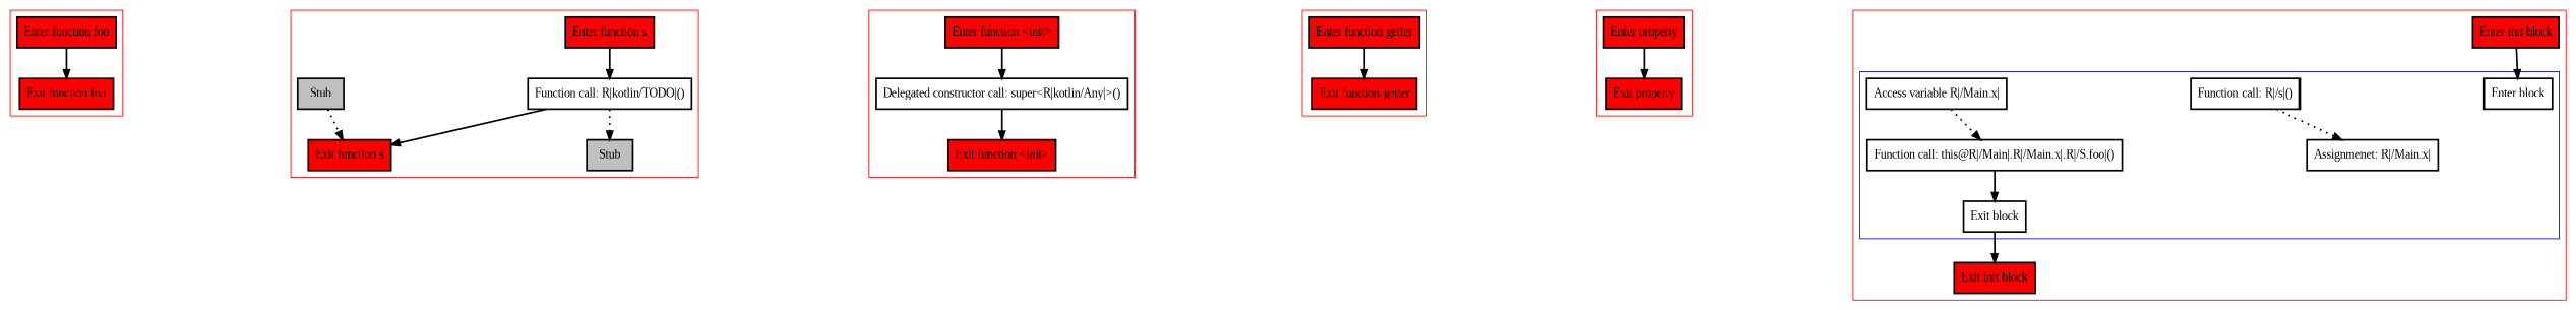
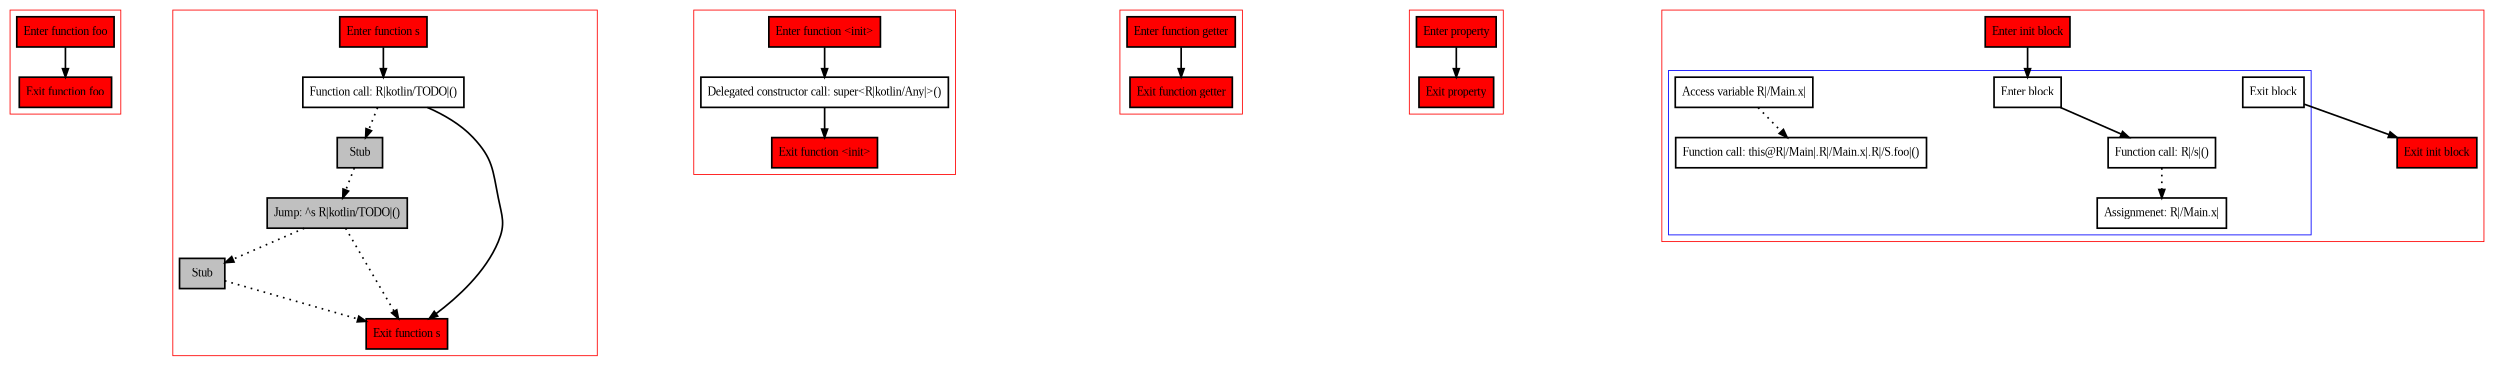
  digraph {
    fontname="Liberation Serif"
    nodesep=3
    node [fillcolor=red fontname="Liberation Serif" penwidth=2 shape=box style=filled]
    edge [fontname="Liberation Serif" penwidth=2]
    n1 [label="Enter function foo"]
    n2 [label="Exit function foo"]
    n3 [label="Enter function s"]
    n4 [label="Function call: R|kotlin/TODO|()" fillcolor="" style=""]
    n5 [fillcolor=gray label=Stub]
+   n6 [fillcolor=gray label="Jump: ^s R|kotlin/TODO|()"]
    n7 [fillcolor=gray label=Stub]
    n8 [label="Exit function s"]
    n9 [label="Enter function <init>"]
    n10 [label="Delegated constructor call: super<R|kotlin/Any|>()" fillcolor="" style=""]
    n11 [label="Exit function <init>"]
    n12 [label="Enter function getter"]
    n13 [label="Exit function getter"]
    n14 [label="Enter property"]
    n15 [label="Exit property"]
    n16 [label="Enter block" fillcolor="" style=""]
    n17 [label="Function call: R|/s|()" fillcolor="" style=""]
    n18 [label="Assignmenet: R|/Main.x|" fillcolor="" style=""]
    n19 [label="Access variable R|/Main.x|" fillcolor="" style=""]
    n20 [label="Function call: this@R|/Main|.R|/Main.x|.R|/S.foo|()" fillcolor="" style=""]
    n21 [label="Exit block" fillcolor="" style=""]
    n22 [label="Enter init block"]
    n23 [label="Exit init block"]
    subgraph cluster_1 {
      color=red
      n1
      n2
    }
    subgraph cluster_2 {
      color=red
      n3
      n4
      n5
+     n6
      n7
      n8
    }
    subgraph cluster_3 {
      color=red
      n9
      n10
      n11
    }
    subgraph cluster_4 {
      color=red
      n12
      n13
    }
    subgraph cluster_5 {
      color=red
      n14
      n15
    }
    subgraph cluster_6 {
      color=red
      n22
      n23
      subgraph cluster_7 {
        color=blue
        n16
        n17
        n18
        n19
        n20
        n21
      }
    }
    n1 -> n2
    n3 -> n4
    n4 -> n5 [style=dotted]
    n4 -> n8
+   n5 -> n6 [style=dotted]
+   n6 -> n7 [style=dotted]
+   n6 -> n8 [style=dotted]
    n7 -> n8 [style=dotted]
    n9 -> n10
    n10 -> n11
    n12 -> n13
    n14 -> n15
+   n16 -> n17
    n17 -> n18 [style=dotted]
    n19 -> n20 [style=dotted]
-   n20 -> n21
    n21 -> n23
    n22 -> n16
  }
